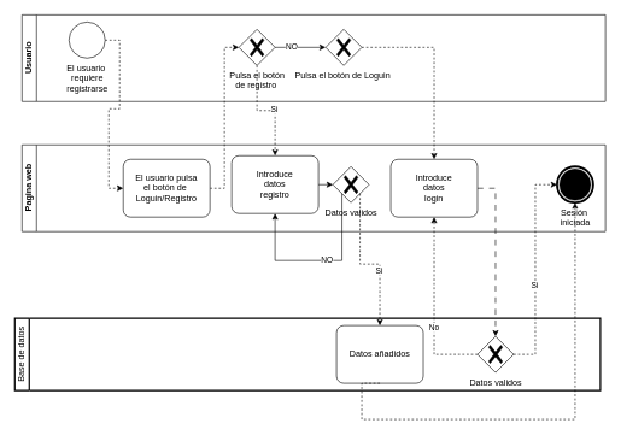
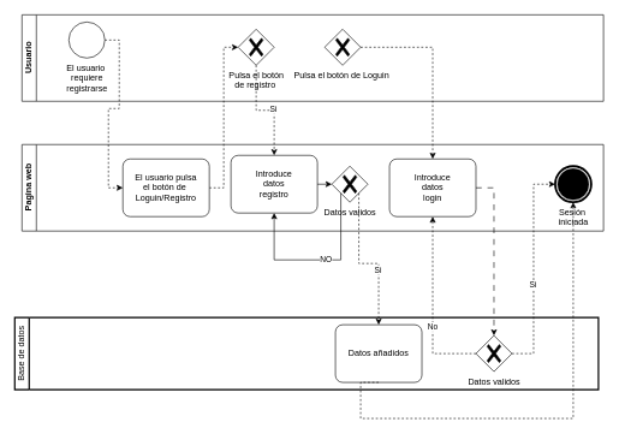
  <mxCell id="0" />
  <mxCell id="1" parent="0" />
  <mxCell id="2" value="Usuario" style="swimlane;html=1;startSize=20;horizontal=0;" vertex="1" parent="1"><mxGeometry x="30" y="20" width="807" height="120" as="geometry" /></mxCell>
  <mxCell id="3" value="El usuario&amp;nbsp;&lt;div&gt;requiere&lt;div&gt;registrarse&lt;/div&gt;&lt;/div&gt;" style="points=[[0.145,0.145,0],[0.5,0,0],[0.855,0.145,0],[1,0.5,0],[0.855,0.855,0],[0.5,1,0],[0.145,0.855,0],[0,0.5,0]];shape=mxgraph.bpmn.event;html=1;verticalLabelPosition=bottom;labelBackgroundColor=#ffffff;verticalAlign=top;align=center;perimeter=ellipsePerimeter;outlineConnect=0;aspect=fixed;outline=standard;symbol=general;" vertex="1" parent="2"><mxGeometry x="65" y="10" width="50" height="50" as="geometry" /></mxCell>
  <mxCell id="4" value="Pulsa el botón&lt;div&gt;de registro&amp;nbsp;&lt;/div&gt;" style="points=[[0.25,0.25,0],[0.5,0,0],[0.75,0.25,0],[1,0.5,0],[0.75,0.75,0],[0.5,1,0],[0.25,0.75,0],[0,0.5,0]];shape=mxgraph.bpmn.gateway2;html=1;verticalLabelPosition=bottom;labelBackgroundColor=#ffffff;verticalAlign=top;align=center;perimeter=rhombusPerimeter;outlineConnect=0;outline=none;symbol=none;gwType=exclusive;" vertex="1" parent="2"><mxGeometry x="300" y="20" width="50" height="50" as="geometry" /></mxCell>
  <mxCell id="5" value="Pulsa el botón de Loguin&amp;nbsp;" style="points=[[0.25,0.25,0],[0.5,0,0],[0.75,0.25,0],[1,0.5,0],[0.75,0.75,0],[0.5,1,0],[0.25,0.75,0],[0,0.5,0]];shape=mxgraph.bpmn.gateway2;html=1;verticalLabelPosition=bottom;labelBackgroundColor=#ffffff;verticalAlign=top;align=center;perimeter=rhombusPerimeter;outlineConnect=0;outline=none;symbol=none;gwType=exclusive;" vertex="1" parent="2"><mxGeometry x="420" y="20" width="50" height="50" as="geometry" /></mxCell>
- <mxCell id="6" style="edgeStyle=orthogonalEdgeStyle;rounded=0;orthogonalLoop=1;jettySize=auto;html=1;exitX=1;exitY=0.5;exitDx=0;exitDy=0;exitPerimeter=0;entryX=0;entryY=0.5;entryDx=0;entryDy=0;entryPerimeter=0;" edge="1" parent="2" source="4" target="5"><mxGeometry relative="1" as="geometry" /></mxCell>
- <mxCell id="7" value="NO" style="edgeLabel;html=1;align=center;verticalAlign=middle;resizable=0;points=[];" vertex="1" connectable="0" parent="6"><mxGeometry x="-0.36" y="2" relative="1" as="geometry"><mxPoint as="offset" /></mxGeometry></mxCell>
  <mxCell id="8" style="edgeStyle=orthogonalEdgeStyle;rounded=0;orthogonalLoop=1;jettySize=auto;html=1;exitX=1;exitY=0.5;exitDx=0;exitDy=0;exitPerimeter=0;entryX=0;entryY=0.5;entryDx=0;entryDy=0;entryPerimeter=0;dashed=1;" edge="1" parent="1" source="3" target="13"><mxGeometry relative="1" as="geometry"><mxPoint x="330" y="250" as="targetPoint" /></mxGeometry></mxCell>
  <mxCell id="9" style="edgeStyle=orthogonalEdgeStyle;rounded=0;orthogonalLoop=1;jettySize=auto;html=1;exitX=1;exitY=0.5;exitDx=0;exitDy=0;exitPerimeter=0;entryX=0;entryY=0.5;entryDx=0;entryDy=0;entryPerimeter=0;dashed=1;" edge="1" parent="1" source="13" target="4"><mxGeometry relative="1" as="geometry" /></mxCell>
  <mxCell id="10" style="edgeStyle=orthogonalEdgeStyle;rounded=0;orthogonalLoop=1;jettySize=auto;html=1;exitX=0.5;exitY=1;exitDx=0;exitDy=0;exitPerimeter=0;dashed=1;" edge="1" parent="1" source="4" target="14"><mxGeometry relative="1" as="geometry" /></mxCell>
  <mxCell id="11" value="Si" style="edgeLabel;html=1;align=center;verticalAlign=middle;resizable=0;points=[];" vertex="1" connectable="0" parent="10"><mxGeometry x="0.151" y="2" relative="1" as="geometry"><mxPoint as="offset" /></mxGeometry></mxCell>
  <mxCell id="12" value="Pagina web" style="swimlane;html=1;startSize=20;horizontal=0;" vertex="1" parent="1"><mxGeometry x="30" y="200" width="807" height="120" as="geometry" /></mxCell>
  <mxCell id="13" value="&lt;span style=&quot;text-wrap: nowrap; background-color: rgb(255, 255, 255);&quot;&gt;El usuario pulsa&lt;/span&gt;&lt;div style=&quot;text-wrap: nowrap;&quot;&gt;el botón de&amp;nbsp;&lt;/div&gt;&lt;div style=&quot;text-wrap: nowrap;&quot;&gt;Loguin/Registro&lt;/div&gt;" style="points=[[0.25,0,0],[0.5,0,0],[0.75,0,0],[1,0.25,0],[1,0.5,0],[1,0.75,0],[0.75,1,0],[0.5,1,0],[0.25,1,0],[0,0.75,0],[0,0.5,0],[0,0.25,0]];shape=mxgraph.bpmn.task;whiteSpace=wrap;rectStyle=rounded;size=10;html=1;container=1;expand=0;collapsible=0;taskMarker=abstract;" vertex="1" parent="12"><mxGeometry x="140" y="20" width="120" height="80" as="geometry" /></mxCell>
  <mxCell id="14" value="Introduce&lt;div&gt;datos&lt;/div&gt;&lt;div&gt;registro&lt;/div&gt;" style="points=[[0.25,0,0],[0.5,0,0],[0.75,0,0],[1,0.25,0],[1,0.5,0],[1,0.75,0],[0.75,1,0],[0.5,1,0],[0.25,1,0],[0,0.75,0],[0,0.5,0],[0,0.25,0]];shape=mxgraph.bpmn.task;whiteSpace=wrap;rectStyle=rounded;size=10;html=1;container=1;expand=0;collapsible=0;taskMarker=abstract;" vertex="1" parent="12"><mxGeometry x="290" y="15" width="120" height="80" as="geometry" /></mxCell>
  <mxCell id="15" value="Datos validos" style="points=[[0.25,0.25,0],[0.5,0,0],[0.75,0.25,0],[1,0.5,0],[0.75,0.75,0],[0.5,1,0],[0.25,0.75,0],[0,0.5,0]];shape=mxgraph.bpmn.gateway2;html=1;verticalLabelPosition=bottom;labelBackgroundColor=#ffffff;verticalAlign=top;align=center;perimeter=rhombusPerimeter;outlineConnect=0;outline=none;symbol=none;gwType=exclusive;" vertex="1" parent="12"><mxGeometry x="430" y="30" width="50" height="50" as="geometry" /></mxCell>
  <mxCell id="16" style="edgeStyle=orthogonalEdgeStyle;rounded=0;orthogonalLoop=1;jettySize=auto;html=1;exitX=1;exitY=0.5;exitDx=0;exitDy=0;exitPerimeter=0;entryX=0;entryY=0.5;entryDx=0;entryDy=0;entryPerimeter=0;" edge="1" parent="12" source="14" target="15"><mxGeometry relative="1" as="geometry" /></mxCell>
  <mxCell id="17" style="edgeStyle=orthogonalEdgeStyle;rounded=0;orthogonalLoop=1;jettySize=auto;html=1;exitX=0.25;exitY=0.75;exitDx=0;exitDy=0;exitPerimeter=0;entryX=0.5;entryY=1;entryDx=0;entryDy=0;entryPerimeter=0;" edge="1" parent="12" source="15" target="14"><mxGeometry relative="1" as="geometry"><Array as="points"><mxPoint x="443" y="160" /><mxPoint x="350" y="160" /></Array></mxGeometry></mxCell>
  <mxCell id="18" value="NO" style="edgeLabel;html=1;align=center;verticalAlign=middle;resizable=0;points=[];" vertex="1" connectable="0" parent="17"><mxGeometry x="-0.09" y="-1" relative="1" as="geometry"><mxPoint as="offset" /></mxGeometry></mxCell>
  <mxCell id="19" value="Introduce&lt;div&gt;datos&lt;/div&gt;&lt;div&gt;login&lt;/div&gt;" style="points=[[0.25,0,0],[0.5,0,0],[0.75,0,0],[1,0.25,0],[1,0.5,0],[1,0.75,0],[0.75,1,0],[0.5,1,0],[0.25,1,0],[0,0.75,0],[0,0.5,0],[0,0.25,0]];shape=mxgraph.bpmn.task;whiteSpace=wrap;rectStyle=rounded;size=10;html=1;container=1;expand=0;collapsible=0;taskMarker=abstract;" vertex="1" parent="12"><mxGeometry x="510" y="20" width="120" height="80" as="geometry" /></mxCell>
  <mxCell id="20" value="Sesión&amp;nbsp;&lt;div&gt;iniciada&lt;/div&gt;" style="points=[[0.145,0.145,0],[0.5,0,0],[0.855,0.145,0],[1,0.5,0],[0.855,0.855,0],[0.5,1,0],[0.145,0.855,0],[0,0.5,0]];shape=mxgraph.bpmn.event;html=1;verticalLabelPosition=bottom;labelBackgroundColor=#ffffff;verticalAlign=top;align=center;perimeter=ellipsePerimeter;outlineConnect=0;aspect=fixed;outline=end;symbol=terminate;" vertex="1" parent="12"><mxGeometry x="740" y="30" width="50" height="50" as="geometry" /></mxCell>
  <mxCell id="21" style="edgeStyle=orthogonalEdgeStyle;rounded=0;orthogonalLoop=1;jettySize=auto;html=1;exitX=1;exitY=0.5;exitDx=0;exitDy=0;exitPerimeter=0;dashed=1;" edge="1" parent="1" source="5" target="19"><mxGeometry relative="1" as="geometry" /></mxCell>
  <mxCell id="22" value="Base de datos" style="swimlane;html=1;startSize=20;fontStyle=0;collapsible=0;horizontal=0;swimlaneLine=1;swimlaneFillColor=#ffffff;strokeWidth=2;whiteSpace=wrap;" vertex="1" parent="1"><mxGeometry y="440" width="810" height="100" as="geometry" x="20" /></mxCell>
  <mxCell id="23" value="Datos añadidos" style="points=[[0.25,0,0],[0.5,0,0],[0.75,0,0],[1,0.25,0],[1,0.5,0],[1,0.75,0],[0.75,1,0],[0.5,1,0],[0.25,1,0],[0,0.75,0],[0,0.5,0],[0,0.25,0]];shape=mxgraph.bpmn.task;whiteSpace=wrap;rectStyle=rounded;size=10;html=1;container=1;expand=0;collapsible=0;taskMarker=abstract;" vertex="1" parent="22"><mxGeometry x="445" y="10" width="120" height="80" as="geometry" /></mxCell>
  <mxCell id="24" value="Datos validos" style="points=[[0.25,0.25,0],[0.5,0,0],[0.75,0.25,0],[1,0.5,0],[0.75,0.75,0],[0.5,1,0],[0.25,0.75,0],[0,0.5,0]];shape=mxgraph.bpmn.gateway2;html=1;verticalLabelPosition=bottom;labelBackgroundColor=#ffffff;verticalAlign=top;align=center;perimeter=rhombusPerimeter;outlineConnect=0;outline=none;symbol=none;gwType=exclusive;" vertex="1" parent="22"><mxGeometry x="640" y="25" width="50" height="50" as="geometry" /></mxCell>
  <mxCell id="25" style="edgeStyle=orthogonalEdgeStyle;rounded=0;orthogonalLoop=1;jettySize=auto;html=1;exitX=0.75;exitY=0.75;exitDx=0;exitDy=0;exitPerimeter=0;entryX=0.5;entryY=0;entryDx=0;entryDy=0;entryPerimeter=0;dashed=1;" edge="1" parent="1" source="15" target="23"><mxGeometry relative="1" as="geometry" /></mxCell>
  <mxCell id="26" value="Si" style="edgeLabel;html=1;align=center;verticalAlign=middle;resizable=0;points=[];" vertex="1" connectable="0" parent="25"><mxGeometry x="0.269" y="-2" relative="1" as="geometry"><mxPoint as="offset" /></mxGeometry></mxCell>
  <mxCell id="27" style="edgeStyle=orthogonalEdgeStyle;rounded=0;orthogonalLoop=1;jettySize=auto;html=1;exitX=1;exitY=0.5;exitDx=0;exitDy=0;exitPerimeter=0;entryX=0;entryY=0.5;entryDx=0;entryDy=0;entryPerimeter=0;dashed=1;" edge="1" parent="1" source="24" target="20"><mxGeometry relative="1" as="geometry" /></mxCell>
  <mxCell id="28" value="Si" style="edgeLabel;html=1;align=center;verticalAlign=middle;resizable=0;points=[];" vertex="1" connectable="0" parent="27"><mxGeometry x="-0.143" y="2" relative="1" as="geometry"><mxPoint as="offset" /></mxGeometry></mxCell>
  <mxCell id="29" style="edgeStyle=orthogonalEdgeStyle;rounded=0;orthogonalLoop=1;jettySize=auto;html=1;entryX=0.5;entryY=1;entryDx=0;entryDy=0;entryPerimeter=0;exitX=0;exitY=0.5;exitDx=0;exitDy=0;exitPerimeter=0;dashed=1;" edge="1" parent="1" source="24" target="19"><mxGeometry relative="1" as="geometry"><mxPoint x="630" y="475" as="sourcePoint" /><Array as="points"><mxPoint x="600" y="490" /></Array></mxGeometry></mxCell>
  <mxCell id="30" value="No" style="edgeLabel;html=1;align=center;verticalAlign=middle;resizable=0;points=[];" vertex="1" connectable="0" parent="29"><mxGeometry x="-0.219" y="1" relative="1" as="geometry"><mxPoint as="offset" /></mxGeometry></mxCell>
  <mxCell id="31" style="edgeStyle=orthogonalEdgeStyle;rounded=0;orthogonalLoop=1;jettySize=auto;html=1;exitX=1;exitY=0.5;exitDx=0;exitDy=0;exitPerimeter=0;entryX=0.5;entryY=0;entryDx=0;entryDy=0;entryPerimeter=0;dashed=1;dashPattern=8 8;" edge="1" parent="1" source="19" target="24"><mxGeometry relative="1" as="geometry" /></mxCell>
  <mxCell id="32" style="edgeStyle=orthogonalEdgeStyle;rounded=0;orthogonalLoop=1;jettySize=auto;html=1;exitX=0.5;exitY=1;exitDx=0;exitDy=0;exitPerimeter=0;dashed=1;" edge="1" parent="1" source="23" target="20"><mxGeometry relative="1" as="geometry"><Array as="points"><mxPoint x="500" y="580" /><mxPoint x="795" y="580" /></Array></mxGeometry></mxCell>
